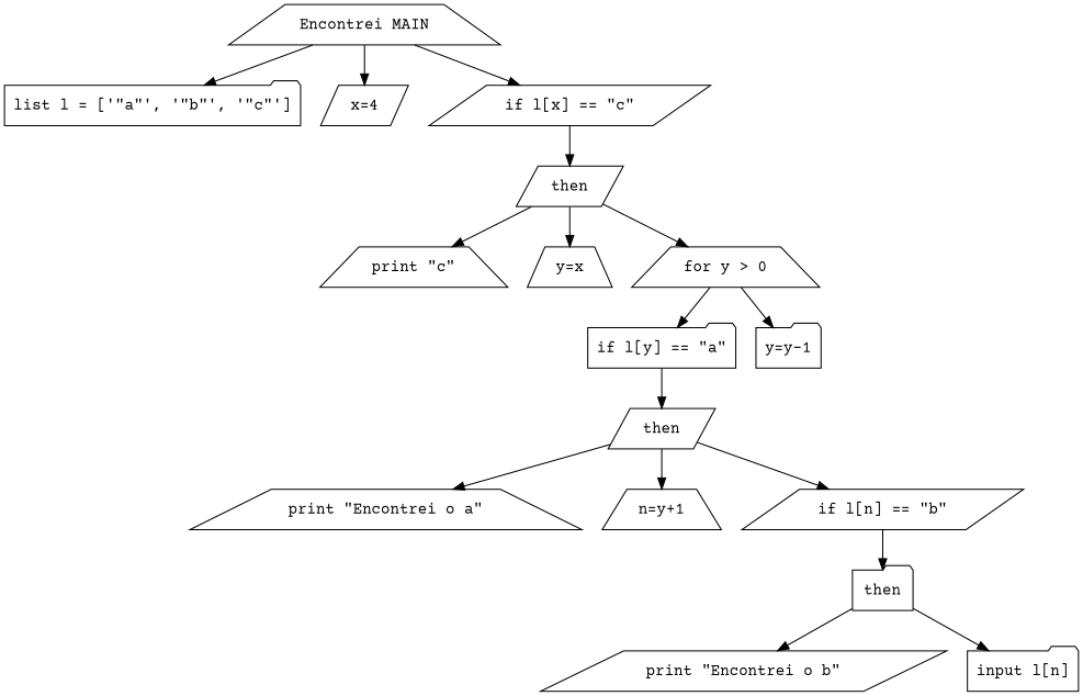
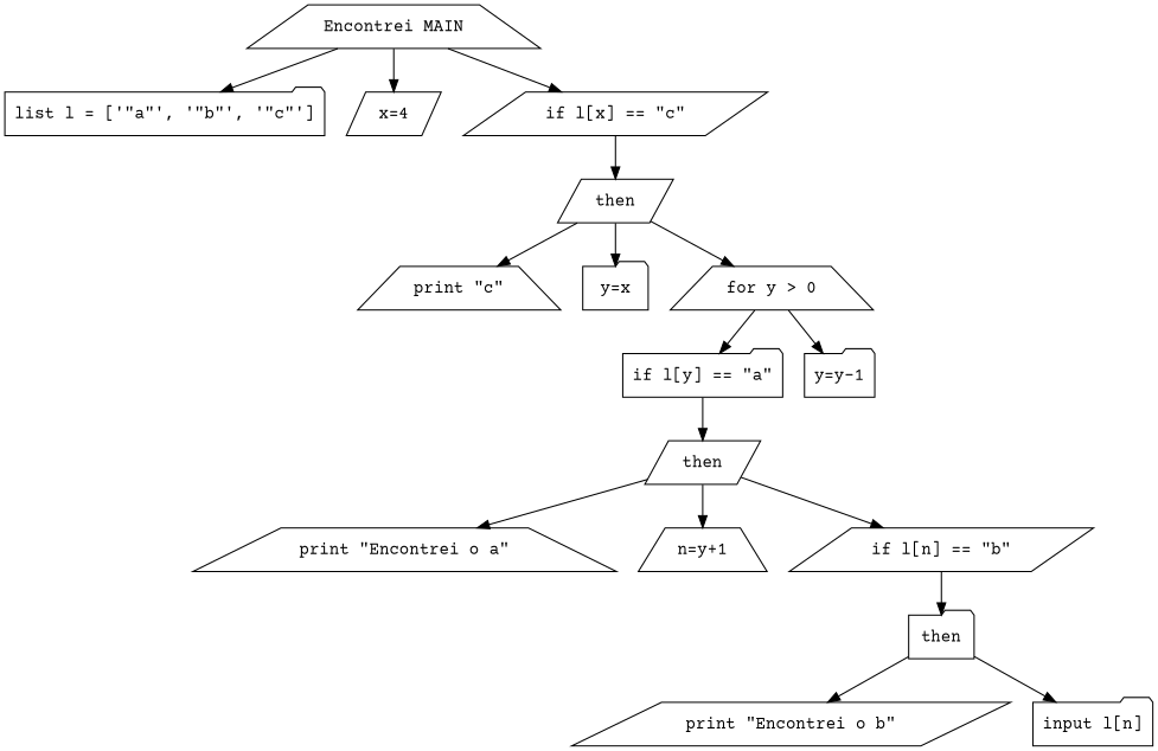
  digraph {
    fontname="Courier Prime"
    node [fontname="Courier Prime" shape=folder]
    edge [fontname="Courier Prime"]
    n1 [label="Encontrei MAIN" shape=trapezium]
    n2 [label="list l = ['\"a\"', '\"b\"', '\"c\"']"]
    n3 [label="x=4" shape=parallelogram]
    n4 [label="if l[x] == \"c\"" shape=parallelogram]
    n5 [label=then shape=parallelogram]
    n6 [label="print \"c\"" shape=trapezium]
-   n7 [label="y=x" shape=trapezium]
+   n7 [label="y=x"]
    n8 [label="for y > 0" shape=trapezium]
    n9 [label="if l[y] == \"a\""]
    n10 [label="y=y-1"]
    n11 [label=then shape=parallelogram]
    n12 [label="print \"Encontrei o a\"" shape=trapezium]
    n13 [label="n=y+1" shape=trapezium]
    n14 [label="if l[n] == \"b\"" shape=parallelogram]
    n15 [label=then]
    n16 [label="print \"Encontrei o b\"" shape=parallelogram]
    n17 [label="input l[n]"]
    n1 -> n2
    n1 -> n3
    n1 -> n4
    n4 -> n5
    n5 -> n6
    n5 -> n7
    n5 -> n8
    n8 -> n9
    n8 -> n10
    n9 -> n11
    n11 -> n12
    n11 -> n13
    n11 -> n14
    n14 -> n15
    n15 -> n16
    n15 -> n17
  }
